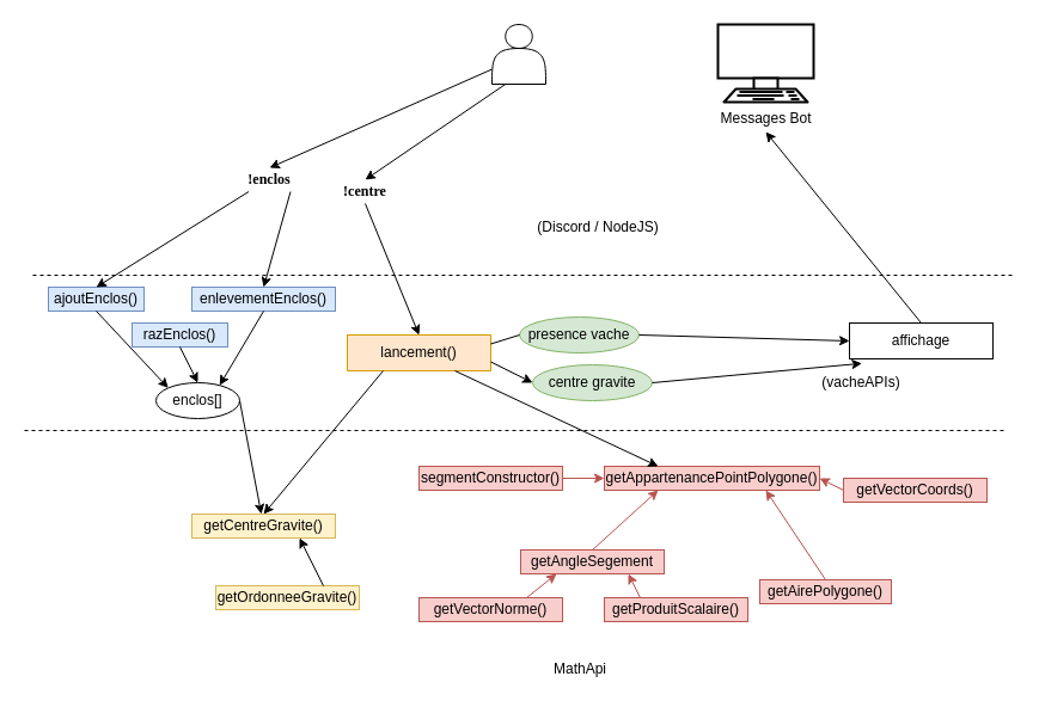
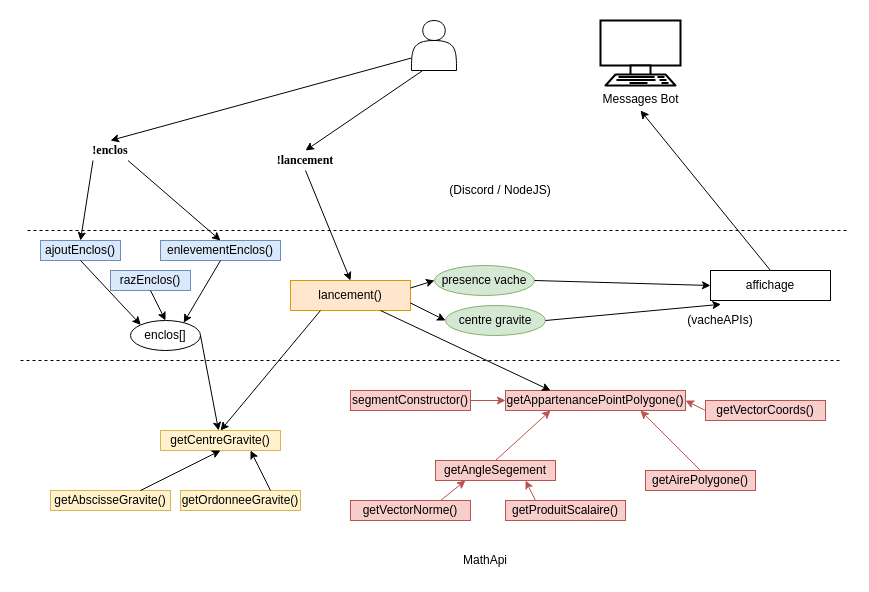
  <mxCell id="0" />
  <mxCell id="1" parent="0" />
  <mxCell id="2" value="" style="endArrow=classic;html=1;exitX=0.25;exitY=1;exitDx=0;exitDy=0;entryX=0.5;entryY=0;entryDx=0;entryDy=0;" edge="1" parent="1" source="44" target="29"><mxGeometry width="50" height="50" relative="1" as="geometry"><mxPoint x="225" y="60" as="sourcePoint" /><mxPoint x="225" y="140" as="targetPoint" /></mxGeometry></mxCell>
  <mxCell id="3" value="" style="endArrow=classic;html=1;exitX=0.5;exitY=1;exitDx=0;exitDy=0;entryX=0.5;entryY=0;entryDx=0;entryDy=0;" edge="1" parent="1" source="29" target="35"><mxGeometry width="50" height="50" relative="1" as="geometry"><mxPoint x="430" y="60" as="sourcePoint" /><mxPoint x="420" y="110" as="targetPoint" /></mxGeometry></mxCell>
+ <mxCell id="4" value="getAbscisseGravite()" style="rounded=0;whiteSpace=wrap;html=1;fillColor=#fff2cc;strokeColor=#d6b656;" vertex="1" parent="1"><mxGeometry x="50" y="490" width="120" height="20" as="geometry" /></mxCell>
  <mxCell id="5" value="getOrdonneeGravite()" style="rounded=0;whiteSpace=wrap;html=1;fillColor=#fff2cc;strokeColor=#d6b656;" vertex="1" parent="1"><mxGeometry x="180" y="490" width="120" height="20" as="geometry" /></mxCell>
  <mxCell id="6" value="getCentreGravite()" style="rounded=0;whiteSpace=wrap;html=1;fillColor=#fff2cc;strokeColor=#d6b656;" vertex="1" parent="1"><mxGeometry x="160" y="430" width="120" height="20" as="geometry" /></mxCell>
  <mxCell id="7" value="ajoutEnclos()" style="rounded=0;whiteSpace=wrap;html=1;fillColor=#dae8fc;strokeColor=#6c8ebf;" vertex="1" parent="1"><mxGeometry x="40" y="240" width="80" height="20" as="geometry" /></mxCell>
- <mxCell id="8" value="getAirePolygone()" style="rounded=0;whiteSpace=wrap;html=1;fillColor=#f8cecc;strokeColor=#b85450;" vertex="1" parent="1"><mxGeometry x="635" y="485" width="110" height="20" as="geometry" /></mxCell>
+ <mxCell id="8" value="getAirePolygone()" style="rounded=0;whiteSpace=wrap;html=1;fillColor=#f8cecc;strokeColor=#b85450;" vertex="1" parent="1"><mxGeometry x="645" y="470" width="110" height="20" as="geometry" /></mxCell>
  <mxCell id="9" value="" style="endArrow=classic;html=1;entryX=0.75;entryY=1;entryDx=0;entryDy=0;exitX=0.5;exitY=0;exitDx=0;exitDy=0;fillColor=#f8cecc;strokeColor=#b85450;" edge="1" parent="1" source="8" target="13"><mxGeometry width="50" height="50" relative="1" as="geometry"><mxPoint x="175" y="280" as="sourcePoint" /><mxPoint x="233.75" y="540" as="targetPoint" /></mxGeometry></mxCell>
  <mxCell id="10" value="" style="endArrow=classic;html=1;exitX=0.5;exitY=0;exitDx=0;exitDy=0;entryX=0.25;entryY=1;entryDx=0;entryDy=0;fillColor=#f8cecc;strokeColor=#b85450;" edge="1" parent="1" source="14" target="13"><mxGeometry width="50" height="50" relative="1" as="geometry"><mxPoint x="337.5" y="440" as="sourcePoint" /><mxPoint x="295" y="470" as="targetPoint" /></mxGeometry></mxCell>
  <mxCell id="11" value="" style="endArrow=classic;html=1;entryX=0.25;entryY=1;entryDx=0;entryDy=0;exitX=0.75;exitY=0;exitDx=0;exitDy=0;fillColor=#f8cecc;strokeColor=#b85450;" edge="1" parent="1" source="16" target="14"><mxGeometry width="50" height="50" relative="1" as="geometry"><mxPoint x="395" y="490" as="sourcePoint" /><mxPoint x="415" y="460" as="targetPoint" /></mxGeometry></mxCell>
  <mxCell id="12" value="segmentConstructor()" style="rounded=0;whiteSpace=wrap;html=1;fillColor=#f8cecc;strokeColor=#b85450;" vertex="1" parent="1"><mxGeometry x="350" y="390" width="120" height="20" as="geometry" /></mxCell>
  <mxCell id="13" value="getAppartenancePointPolygone()" style="rounded=0;whiteSpace=wrap;html=1;fillColor=#f8cecc;strokeColor=#b85450;" vertex="1" parent="1"><mxGeometry x="505" y="390" width="180" height="20" as="geometry" /></mxCell>
  <mxCell id="14" value="getAngleSegement" style="rounded=0;whiteSpace=wrap;html=1;fillColor=#f8cecc;strokeColor=#b85450;" vertex="1" parent="1"><mxGeometry x="435" y="460" width="120" height="20" as="geometry" /></mxCell>
  <mxCell id="15" value="getProduitScalaire()" style="rounded=0;whiteSpace=wrap;html=1;fillColor=#f8cecc;strokeColor=#b85450;" vertex="1" parent="1"><mxGeometry x="505" y="500" width="120" height="20" as="geometry" /></mxCell>
  <mxCell id="16" value="getVectorNorme()" style="rounded=0;whiteSpace=wrap;html=1;fillColor=#f8cecc;strokeColor=#b85450;" vertex="1" parent="1"><mxGeometry x="350" y="500" width="120" height="20" as="geometry" /></mxCell>
  <mxCell id="17" value="" style="endArrow=classic;html=1;exitX=1;exitY=0.5;exitDx=0;exitDy=0;entryX=0;entryY=0.5;entryDx=0;entryDy=0;fillColor=#f8cecc;strokeColor=#b85450;" edge="1" parent="1" source="12" target="13"><mxGeometry width="50" height="50" relative="1" as="geometry"><mxPoint x="347.5" y="450" as="sourcePoint" /><mxPoint x="305" y="480" as="targetPoint" /></mxGeometry></mxCell>
  <mxCell id="18" value="" style="endArrow=classic;html=1;entryX=0.75;entryY=1;entryDx=0;entryDy=0;exitX=0.25;exitY=0;exitDx=0;exitDy=0;fillColor=#f8cecc;strokeColor=#b85450;" edge="1" parent="1" source="15" target="14"><mxGeometry width="50" height="50" relative="1" as="geometry"><mxPoint x="405" y="530" as="sourcePoint" /><mxPoint x="445" y="480" as="targetPoint" /></mxGeometry></mxCell>
  <mxCell id="19" value="getVectorCoords()" style="rounded=0;whiteSpace=wrap;html=1;fillColor=#f8cecc;strokeColor=#b85450;" vertex="1" parent="1"><mxGeometry x="705" y="400" width="120" height="20" as="geometry" /></mxCell>
  <mxCell id="20" value="" style="endArrow=classic;html=1;exitX=0;exitY=0.5;exitDx=0;exitDy=0;entryX=1;entryY=0.5;entryDx=0;entryDy=0;fillColor=#f8cecc;strokeColor=#b85450;" edge="1" parent="1" source="19" target="13"><mxGeometry width="50" height="50" relative="1" as="geometry"><mxPoint x="685" y="440" as="sourcePoint" /><mxPoint x="642.5" y="470" as="targetPoint" /></mxGeometry></mxCell>
  <mxCell id="21" value="" style="endArrow=classic;html=1;exitX=0.75;exitY=0;exitDx=0;exitDy=0;entryX=0.75;entryY=1;entryDx=0;entryDy=0;" edge="1" parent="1" source="5" target="6"><mxGeometry width="50" height="50" relative="1" as="geometry"><mxPoint x="470" y="530" as="sourcePoint" /><mxPoint x="525" y="480" as="targetPoint" /></mxGeometry></mxCell>
+ <mxCell id="22" value="" style="endArrow=classic;html=1;exitX=0.75;exitY=0;exitDx=0;exitDy=0;entryX=0.5;entryY=1;entryDx=0;entryDy=0;" edge="1" parent="1" source="4" target="6"><mxGeometry width="50" height="50" relative="1" as="geometry"><mxPoint x="280" y="500" as="sourcePoint" /><mxPoint x="260" y="460" as="targetPoint" /></mxGeometry></mxCell>
  <mxCell id="23" value="" style="endArrow=none;dashed=1;html=1;" edge="1" parent="1"><mxGeometry width="50" height="50" relative="1" as="geometry"><mxPoint y="360" as="sourcePoint" x="20" /><mxPoint x="840" y="360" as="targetPoint" /></mxGeometry></mxCell>
  <mxCell id="24" value="" style="endArrow=none;dashed=1;html=1;" edge="1" parent="1"><mxGeometry width="50" height="50" relative="1" as="geometry"><mxPoint x="27" y="230" as="sourcePoint" /><mxPoint x="847" y="230" as="targetPoint" /></mxGeometry></mxCell>
  <mxCell id="25" value="MathApi" style="text;html=1;strokeColor=none;fillColor=none;align=center;verticalAlign=middle;whiteSpace=wrap;rounded=0;" vertex="1" parent="1"><mxGeometry x="465" y="550" width="40" height="20" as="geometry" /></mxCell>
  <mxCell id="26" value="(vacheAPIs)" style="text;html=1;strokeColor=none;fillColor=none;align=center;verticalAlign=middle;whiteSpace=wrap;rounded=0;" vertex="1" parent="1"><mxGeometry x="685" y="310" width="70" height="20" as="geometry" /></mxCell>
  <mxCell id="27" value="(Discord / NodeJS)" style="text;html=1;strokeColor=none;fillColor=none;align=center;verticalAlign=middle;whiteSpace=wrap;rounded=0;" vertex="1" parent="1"><mxGeometry x="440" y="180" width="120" height="20" as="geometry" /></mxCell>
- <mxCell id="28" value="&lt;b&gt;&lt;font face=&quot;Lucida Console&quot;&gt;!enclos&lt;/font&gt;&lt;/b&gt;" style="text;html=1;strokeColor=none;fillColor=none;align=center;verticalAlign=middle;whiteSpace=wrap;rounded=0;" vertex="1" parent="1"><mxGeometry x="190" y="140" width="70" height="20" as="geometry" /></mxCell>
- <mxCell id="29" value="&lt;b&gt;&lt;font face=&quot;Lucida Console&quot;&gt;!centre&lt;/font&gt;&lt;/b&gt;" style="text;html=1;strokeColor=none;fillColor=none;align=center;verticalAlign=middle;whiteSpace=wrap;rounded=0;" vertex="1" parent="1"><mxGeometry x="270" y="150" width="70" height="20" as="geometry" /></mxCell>
+ <mxCell id="28" value="&lt;b&gt;&lt;font face=&quot;Lucida Console&quot;&gt;!enclos&lt;/font&gt;&lt;/b&gt;" style="text;html=1;strokeColor=none;fillColor=none;align=center;verticalAlign=middle;whiteSpace=wrap;rounded=0;" vertex="1" parent="1"><mxGeometry x="75" y="140" width="70" height="20" as="geometry" /></mxCell>
+ <mxCell id="29" value="&lt;b&gt;&lt;font face=&quot;Lucida Console&quot;&gt;!lancement&lt;/font&gt;&lt;/b&gt;" style="text;html=1;strokeColor=none;fillColor=none;align=center;verticalAlign=middle;whiteSpace=wrap;rounded=0;" vertex="1" parent="1"><mxGeometry x="270" y="150" width="70" height="20" as="geometry" /></mxCell>
  <mxCell id="30" value="" style="endArrow=classic;html=1;exitX=0;exitY=0.75;exitDx=0;exitDy=0;entryX=0.5;entryY=0;entryDx=0;entryDy=0;" edge="1" parent="1" source="44" target="28"><mxGeometry width="50" height="50" relative="1" as="geometry"><mxPoint x="111.02" y="62.2" as="sourcePoint" /><mxPoint x="250" y="120" as="targetPoint" /></mxGeometry></mxCell>
  <mxCell id="31" value="razEnclos()" style="rounded=0;whiteSpace=wrap;html=1;fillColor=#dae8fc;strokeColor=#6c8ebf;" vertex="1" parent="1"><mxGeometry x="110" y="270" width="80" height="20" as="geometry" /></mxCell>
  <mxCell id="32" value="enlevementEnclos()" style="rounded=0;whiteSpace=wrap;html=1;fillColor=#dae8fc;strokeColor=#6c8ebf;" vertex="1" parent="1"><mxGeometry x="160" y="240" width="120" height="20" as="geometry" /></mxCell>
  <mxCell id="33" value="" style="endArrow=classic;html=1;exitX=0.75;exitY=1;exitDx=0;exitDy=0;entryX=0.5;entryY=0;entryDx=0;entryDy=0;" edge="1" parent="1" source="28" target="32"><mxGeometry width="50" height="50" relative="1" as="geometry"><mxPoint x="121.02" y="72.2" as="sourcePoint" /><mxPoint x="120" y="150" as="targetPoint" /></mxGeometry></mxCell>
  <mxCell id="34" value="" style="endArrow=classic;html=1;exitX=0.25;exitY=1;exitDx=0;exitDy=0;entryX=0.5;entryY=0;entryDx=0;entryDy=0;" edge="1" parent="1" source="28" target="7"><mxGeometry width="50" height="50" relative="1" as="geometry"><mxPoint x="120" y="170" as="sourcePoint" /><mxPoint x="160" y="330" as="targetPoint" /></mxGeometry></mxCell>
  <mxCell id="35" value="lancement()" style="rounded=0;whiteSpace=wrap;html=1;fillColor=#ffe6cc;strokeColor=#d79b00;" vertex="1" parent="1"><mxGeometry x="290" y="280" width="120" height="30" as="geometry" /></mxCell>
  <mxCell id="36" value="enclos[]" style="ellipse;whiteSpace=wrap;html=1;" vertex="1" parent="1"><mxGeometry x="130" y="320" width="70" height="30" as="geometry" /></mxCell>
  <mxCell id="37" value="centre gravite" style="ellipse;whiteSpace=wrap;html=1;fillColor=#d5e8d4;strokeColor=#82b366;" vertex="1" parent="1"><mxGeometry x="445" y="305" width="100" height="30" as="geometry" /></mxCell>
  <mxCell id="38" value="presence vache" style="ellipse;whiteSpace=wrap;html=1;fillColor=#d5e8d4;strokeColor=#82b366;" vertex="1" parent="1"><mxGeometry x="434" y="265" width="100" height="30" as="geometry" /></mxCell>
  <mxCell id="39" value="" style="endArrow=classic;html=1;exitX=0.25;exitY=1;exitDx=0;exitDy=0;entryX=0.5;entryY=0;entryDx=0;entryDy=0;" edge="1" parent="1" source="35" target="6"><mxGeometry width="50" height="50" relative="1" as="geometry"><mxPoint x="235" y="70" as="sourcePoint" /><mxPoint x="315" y="160" as="targetPoint" /></mxGeometry></mxCell>
  <mxCell id="40" value="" style="endArrow=classic;html=1;exitX=0.75;exitY=1;exitDx=0;exitDy=0;entryX=0.25;entryY=0;entryDx=0;entryDy=0;" edge="1" parent="1" source="35" target="13"><mxGeometry width="50" height="50" relative="1" as="geometry"><mxPoint x="245" y="80" as="sourcePoint" /><mxPoint x="325" y="170" as="targetPoint" /></mxGeometry></mxCell>
  <mxCell id="41" value="" style="endArrow=classic;html=1;exitX=1;exitY=0.75;exitDx=0;exitDy=0;entryX=0;entryY=0.5;entryDx=0;entryDy=0;" edge="1" parent="1" source="35" target="37"><mxGeometry width="50" height="50" relative="1" as="geometry"><mxPoint x="235" y="70" as="sourcePoint" /><mxPoint x="315" y="160" as="targetPoint" /></mxGeometry></mxCell>
- <mxCell id="42" value="" style="endArrow=none;html=1;exitX=1;exitY=0.25;exitDx=0;exitDy=0;entryX=0;entryY=0.5;entryDx=0;entryDy=0;" edge="1" parent="1" source="35" target="38"><mxGeometry width="50" height="50" relative="1" as="geometry"><mxPoint x="420" y="317.5" as="sourcePoint" /><mxPoint x="470" y="275" as="targetPoint" /></mxGeometry></mxCell>
+ <mxCell id="42" value="" style="endArrow=classic;html=1;exitX=1;exitY=0.25;exitDx=0;exitDy=0;entryX=0;entryY=0.5;entryDx=0;entryDy=0;" edge="1" parent="1" source="35" target="38"><mxGeometry width="50" height="50" relative="1" as="geometry"><mxPoint x="420" y="317.5" as="sourcePoint" /><mxPoint x="470" y="275" as="targetPoint" /></mxGeometry></mxCell>
  <mxCell id="43" value="" style="endArrow=classic;html=1;exitX=0.5;exitY=0;exitDx=0;exitDy=0;" edge="1" parent="1" source="46"><mxGeometry width="50" height="50" relative="1" as="geometry"><mxPoint x="645" y="292.5" as="sourcePoint" /><mxPoint x="640" y="110" as="targetPoint" /></mxGeometry></mxCell>
  <mxCell id="44" value="" style="shape=actor;whiteSpace=wrap;html=1;" vertex="1" parent="1"><mxGeometry x="411" y="20" width="45" height="50" as="geometry" /></mxCell>
  <mxCell id="45" value="Messages Bot" style="verticalAlign=top;verticalLabelPosition=bottom;labelPosition=center;align=center;html=1;outlineConnect=0;gradientDirection=north;strokeWidth=2;shape=mxgraph.networks.terminal;" vertex="1" parent="1"><mxGeometry x="600" y="20" width="80" height="65" as="geometry" /></mxCell>
  <mxCell id="46" value="affichage" style="rounded=0;whiteSpace=wrap;html=1;" vertex="1" parent="1"><mxGeometry x="710" y="270" width="120" height="30" as="geometry" /></mxCell>
  <mxCell id="47" value="" style="endArrow=classic;html=1;exitX=1;exitY=0.5;exitDx=0;exitDy=0;entryX=0.087;entryY=1.127;entryDx=0;entryDy=0;entryPerimeter=0;" edge="1" parent="1" source="37" target="46"><mxGeometry width="50" height="50" relative="1" as="geometry"><mxPoint x="420" y="297.5" as="sourcePoint" /><mxPoint x="470" y="275" as="targetPoint" /></mxGeometry></mxCell>
  <mxCell id="48" value="" style="endArrow=classic;html=1;exitX=1;exitY=0.5;exitDx=0;exitDy=0;entryX=0;entryY=0.5;entryDx=0;entryDy=0;" edge="1" parent="1" source="38" target="46"><mxGeometry width="50" height="50" relative="1" as="geometry"><mxPoint x="570" y="275" as="sourcePoint" /><mxPoint x="590" y="287.5" as="targetPoint" /></mxGeometry></mxCell>
  <mxCell id="49" value="" style="endArrow=classic;html=1;entryX=0.5;entryY=0;entryDx=0;entryDy=0;exitX=0.5;exitY=1;exitDx=0;exitDy=0;" edge="1" parent="1" source="31" target="36"><mxGeometry width="50" height="50" relative="1" as="geometry"><mxPoint x="70" y="350" as="sourcePoint" /><mxPoint x="120" y="300" as="targetPoint" /></mxGeometry></mxCell>
  <mxCell id="50" value="" style="endArrow=classic;html=1;entryX=0;entryY=0;entryDx=0;entryDy=0;exitX=0.5;exitY=1;exitDx=0;exitDy=0;" edge="1" parent="1" source="7" target="36"><mxGeometry width="50" height="50" relative="1" as="geometry"><mxPoint x="160" y="300" as="sourcePoint" /><mxPoint x="175" y="330" as="targetPoint" /></mxGeometry></mxCell>
  <mxCell id="51" value="" style="endArrow=classic;html=1;entryX=0.76;entryY=0.073;entryDx=0;entryDy=0;exitX=0.5;exitY=1;exitDx=0;exitDy=0;entryPerimeter=0;" edge="1" parent="1" source="32" target="36"><mxGeometry width="50" height="50" relative="1" as="geometry"><mxPoint x="170" y="310" as="sourcePoint" /><mxPoint x="185" y="340" as="targetPoint" /></mxGeometry></mxCell>
  <mxCell id="52" value="" style="endArrow=classic;html=1;exitX=1;exitY=0.5;exitDx=0;exitDy=0;" edge="1" parent="1" source="36" target="6"><mxGeometry width="50" height="50" relative="1" as="geometry"><mxPoint x="160" y="300" as="sourcePoint" /><mxPoint x="175" y="330" as="targetPoint" /></mxGeometry></mxCell>
